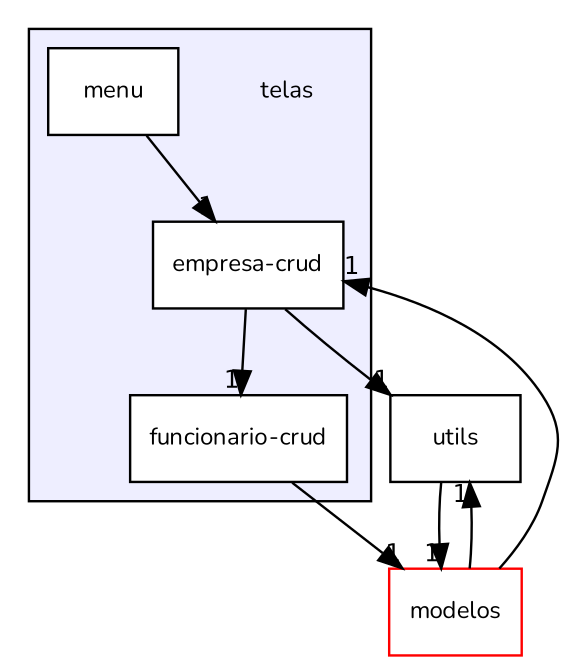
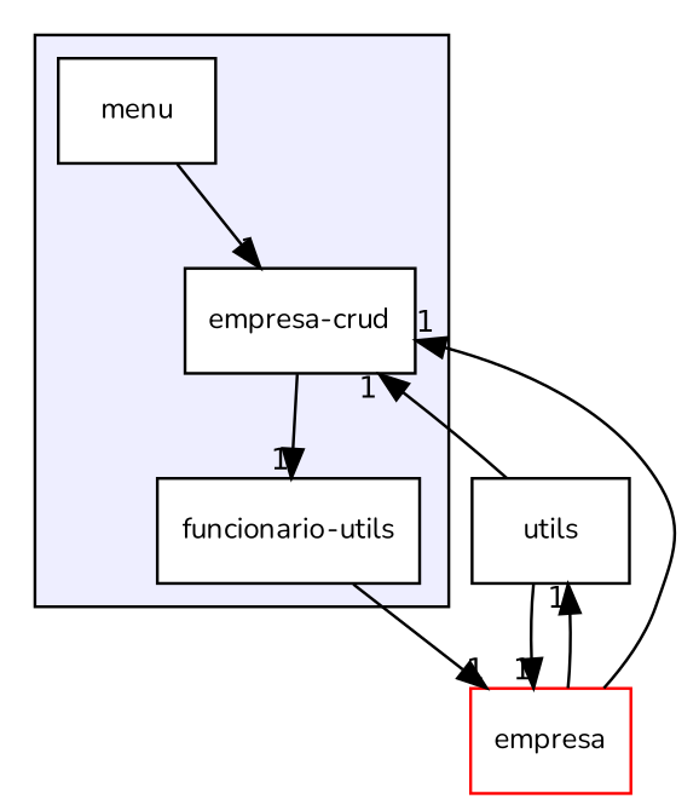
  digraph {
    compound=true
    fontname=Nunito
    node [fontname=Nunito fontsize=10 shape=box color=black fillcolor=white style=filled]
    edge [fontname=Nunito headlabel=1 labeldistance=1.5 labelfontname=Helvetica labelfontsize=10]
-   n1 [label=telas shape=plaintext color="" fillcolor="" style=""]
    n2 [label="empresa-crud"]
-   n3 [label="funcionario-crud"]
+   n3 [label="funcionario-utils"]
    n4 [label=menu]
    n5 [label=utils color="" fillcolor="" style=""]
-   n6 [color=red label=modelos]
+   n6 [color=red label=empresa]
    subgraph cluster_1 {
      bgcolor="#eeeeff"
      pencolor=black
-     n1
      n2
      n3
      n4
    }
    n2 -> n3
-   n2 -> n5
+   n5 -> n2
    n3 -> n6
    n4 -> n2
    n5 -> n6
    n6 -> n2
    n6 -> n5
  }
